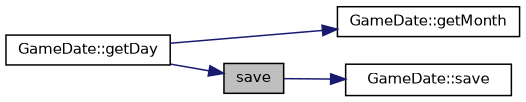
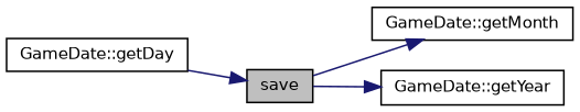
  digraph {
    rankdir=LR
    node [color=black fillcolor=white fontname=Helvetica fontsize=10 shape=record style=filled]
    edge [color=midnightblue fontname=Helvetica fontsize=10 labelfontname=Helvetica labelfontsize=10 style=solid]
    n1 [fillcolor=grey75 fontcolor=black height=0.2 label=save width=0.4]
    n2 [height=0.2 label="GameDate::getMonth" width=0.4]
-   n3 [height=0.2 label="GameDate::save" width=0.4]
+   n3 [height=0.2 label="GameDate::getYear" width=0.4]
    n4 [height=0.2 label="GameDate::getDay" width=0.4]
-   n4 -> n2
+   n1 -> n2
    n1 -> n3
    n4 -> n1
  }
